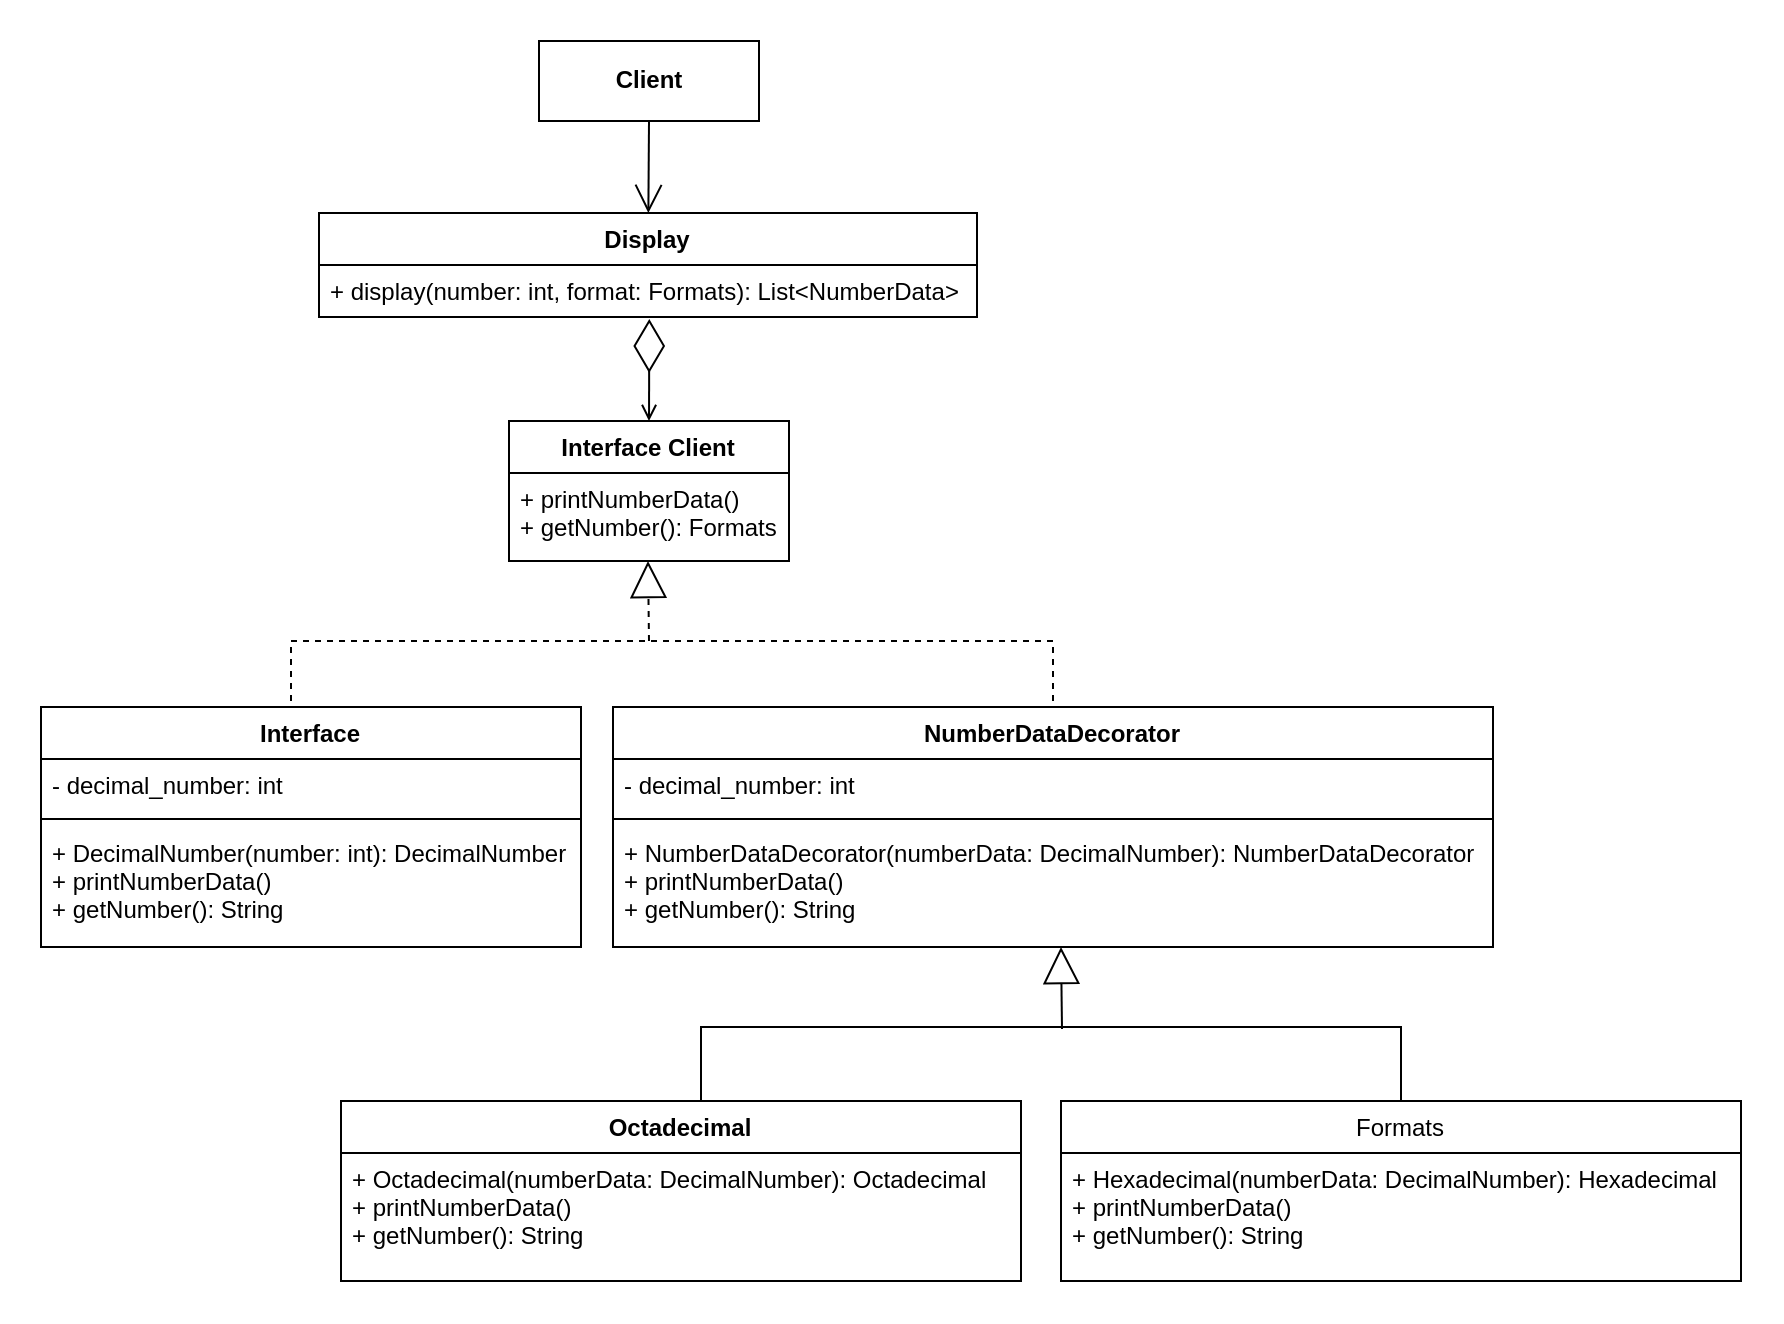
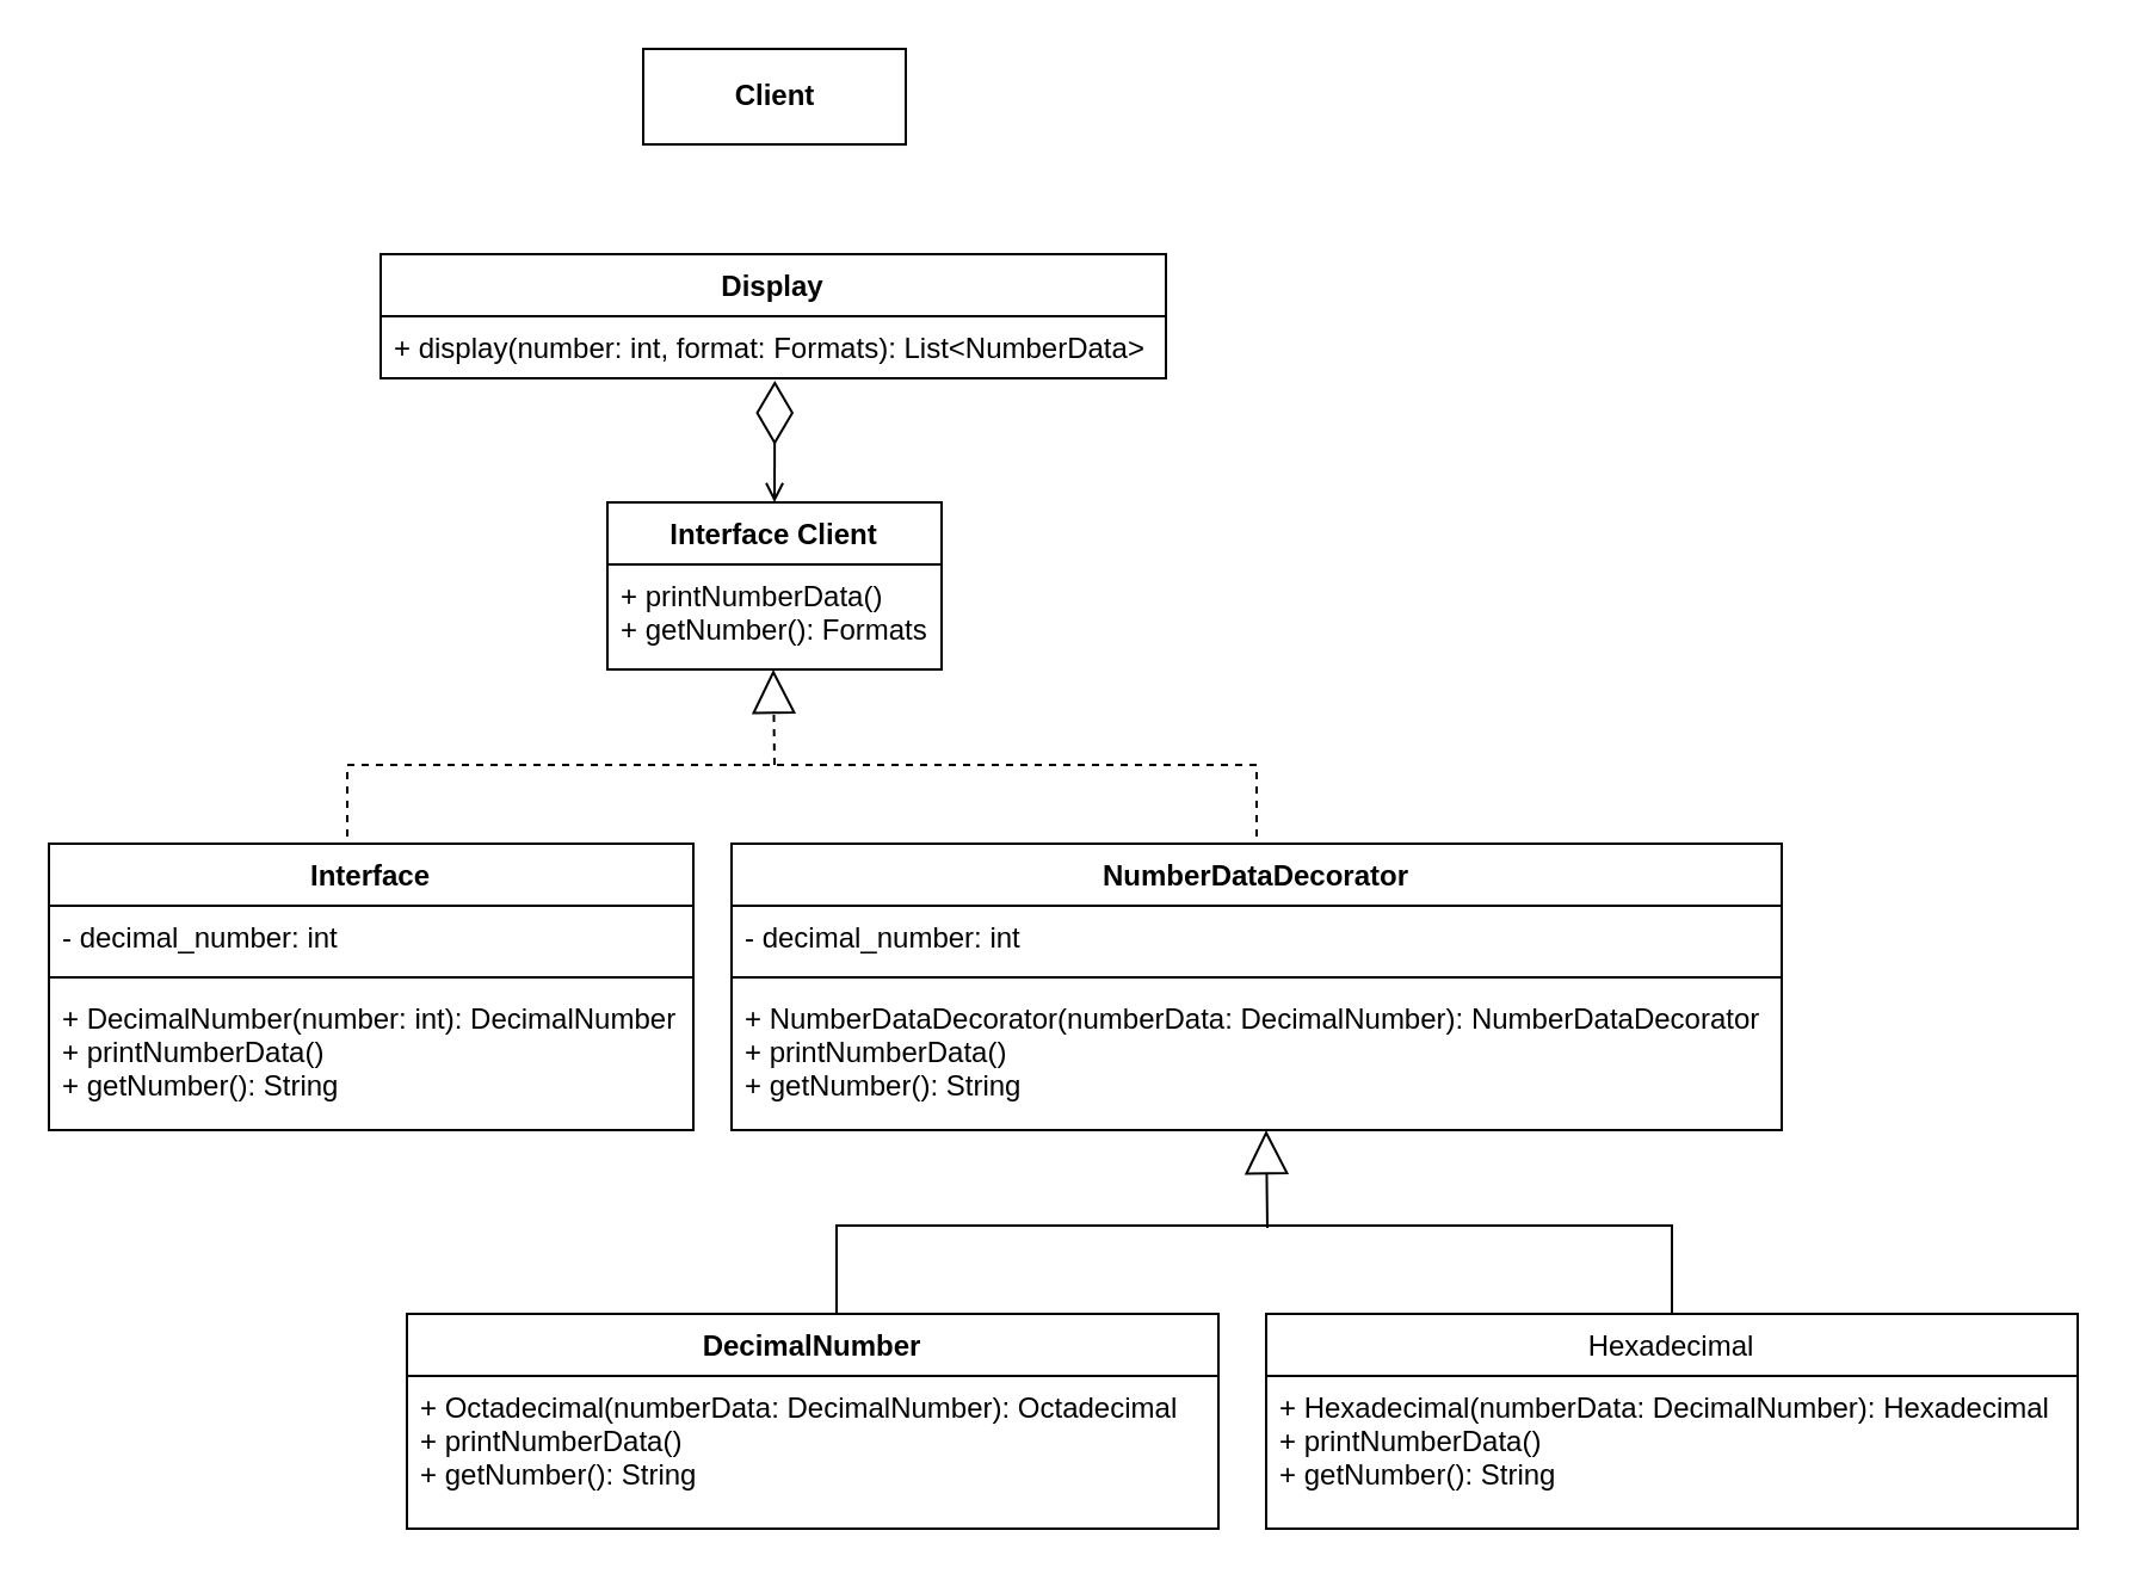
  <mxCell id="0" />
  <mxCell id="1" parent="0" />
  <mxCell id="2" value="&lt;b&gt;Client&lt;/b&gt;" style="html=1;" vertex="1" parent="1"><mxGeometry x="269" y="20" width="110" height="40" as="geometry" /></mxCell>
  <mxCell id="3" value="Display" style="swimlane;fontStyle=1;childLayout=stackLayout;horizontal=1;startSize=26;fillColor=none;horizontalStack=0;resizeParent=1;resizeParentMax=0;resizeLast=0;collapsible=1;marginBottom=0;" vertex="1" parent="1"><mxGeometry x="159" y="106" width="329" height="52" as="geometry" /></mxCell>
  <mxCell id="4" value="+ display(number: int, format: Formats): List&lt;NumberData&gt;" style="text;strokeColor=none;fillColor=none;align=left;verticalAlign=top;spacingLeft=4;spacingRight=4;overflow=hidden;rotatable=0;points=[[0,0.5],[1,0.5]];portConstraint=eastwest;" vertex="1" parent="3"><mxGeometry y="26" width="329" height="26" as="geometry" /></mxCell>
  <mxCell id="5" value="Interface Client" style="swimlane;fontStyle=1;childLayout=stackLayout;horizontal=1;startSize=26;fillColor=none;horizontalStack=0;resizeParent=1;resizeParentMax=0;resizeLast=0;collapsible=1;marginBottom=0;" vertex="1" parent="1"><mxGeometry x="254" y="210" width="140" height="70" as="geometry" /></mxCell>
  <mxCell id="6" value="+ printNumberData()&#10;+ getNumber(): Formats&#10;" style="text;strokeColor=none;fillColor=none;align=left;verticalAlign=top;spacingLeft=4;spacingRight=4;overflow=hidden;rotatable=0;points=[[0,0.5],[1,0.5]];portConstraint=eastwest;" vertex="1" parent="5"><mxGeometry y="26" width="140" height="44" as="geometry" /></mxCell>
  <mxCell id="7" value="NumberDataDecorator" style="swimlane;fontStyle=1;align=center;verticalAlign=top;childLayout=stackLayout;horizontal=1;startSize=26;horizontalStack=0;resizeParent=1;resizeParentMax=0;resizeLast=0;collapsible=1;marginBottom=0;" vertex="1" parent="1"><mxGeometry x="306" y="353" width="440" height="120" as="geometry" /></mxCell>
  <mxCell id="8" value="- decimal_number: int" style="text;strokeColor=none;fillColor=none;align=left;verticalAlign=top;spacingLeft=4;spacingRight=4;overflow=hidden;rotatable=0;points=[[0,0.5],[1,0.5]];portConstraint=eastwest;" vertex="1" parent="7"><mxGeometry y="26" width="440" height="26" as="geometry" /></mxCell>
  <mxCell id="9" value="" style="line;strokeWidth=1;fillColor=none;align=left;verticalAlign=middle;spacingTop=-1;spacingLeft=3;spacingRight=3;rotatable=0;labelPosition=right;points=[];portConstraint=eastwest;" vertex="1" parent="7"><mxGeometry y="52" width="440" height="8" as="geometry" /></mxCell>
  <mxCell id="10" value="+ NumberDataDecorator(numberData: DecimalNumber): NumberDataDecorator&#10;+ printNumberData()&#10;+ getNumber(): String&#10;" style="text;strokeColor=none;fillColor=none;align=left;verticalAlign=top;spacingLeft=4;spacingRight=4;overflow=hidden;rotatable=0;points=[[0,0.5],[1,0.5]];portConstraint=eastwest;" vertex="1" parent="7"><mxGeometry y="60" width="440" height="60" as="geometry" /></mxCell>
  <mxCell id="11" value="" style="endArrow=diamondThin;endFill=0;endSize=24;html=1;exitX=0.5;exitY=0;exitDx=0;exitDy=0;startArrow=open;startFill=0;entryX=0.502;entryY=1.038;entryDx=0;entryDy=0;entryPerimeter=0;" edge="1" parent="1" source="5" target="4"><mxGeometry width="160" relative="1" as="geometry"><mxPoint x="240" y="280" as="sourcePoint" /><mxPoint x="323.574" y="184" as="targetPoint" /></mxGeometry></mxCell>
- <mxCell id="12" value="" style="endArrow=open;endFill=1;endSize=12;html=1;exitX=0.5;exitY=1;exitDx=0;exitDy=0;" edge="1" parent="1" source="2" target="3"><mxGeometry width="160" relative="1" as="geometry"><mxPoint x="240" y="280" as="sourcePoint" /><mxPoint x="400" y="280" as="targetPoint" /></mxGeometry></mxCell>
  <mxCell id="13" value="" style="endArrow=block;endSize=16;endFill=0;html=1;dashed=1;" edge="1" parent="1"><mxGeometry width="160" relative="1" as="geometry"><mxPoint x="324" y="320" as="sourcePoint" /><mxPoint x="323.5" y="280" as="targetPoint" /></mxGeometry></mxCell>
  <mxCell id="14" value="" style="endArrow=none;html=1;edgeStyle=orthogonalEdgeStyle;dashed=1;entryX=0.5;entryY=0;entryDx=0;entryDy=0;exitX=0.5;exitY=0;exitDx=0;exitDy=0;rounded=0;" edge="1" parent="1" target="7"><mxGeometry relative="1" as="geometry"><mxPoint x="145" y="350" as="sourcePoint" /><mxPoint x="506" y="320" as="targetPoint" /><Array as="points"><mxPoint x="145" y="320" /><mxPoint x="526" y="320" /></Array></mxGeometry></mxCell>
  <mxCell id="15" value="" style="endArrow=block;endSize=16;endFill=0;html=1;" edge="1" parent="1"><mxGeometry width="160" relative="1" as="geometry"><mxPoint x="530.5" y="514" as="sourcePoint" /><mxPoint x="530" y="473" as="targetPoint" /></mxGeometry></mxCell>
  <mxCell id="16" value="" style="endArrow=none;html=1;edgeStyle=orthogonalEdgeStyle;rounded=0;" edge="1" parent="1" target="23"><mxGeometry relative="1" as="geometry"><mxPoint x="350" y="550" as="sourcePoint" /><mxPoint x="709" y="546" as="targetPoint" /><Array as="points"><mxPoint x="350" y="513" /><mxPoint x="700" y="513" /></Array></mxGeometry></mxCell>
  <mxCell id="17" value="Interface" style="swimlane;fontStyle=1;align=center;verticalAlign=top;childLayout=stackLayout;horizontal=1;startSize=26;horizontalStack=0;resizeParent=1;resizeParentMax=0;resizeLast=0;collapsible=1;marginBottom=0;" vertex="1" parent="1"><mxGeometry x="20" y="353" width="270" height="120" as="geometry" /></mxCell>
  <mxCell id="18" value="- decimal_number: int" style="text;strokeColor=none;fillColor=none;align=left;verticalAlign=top;spacingLeft=4;spacingRight=4;overflow=hidden;rotatable=0;points=[[0,0.5],[1,0.5]];portConstraint=eastwest;" vertex="1" parent="17"><mxGeometry y="26" width="270" height="26" as="geometry" /></mxCell>
  <mxCell id="19" value="" style="line;strokeWidth=1;fillColor=none;align=left;verticalAlign=middle;spacingTop=-1;spacingLeft=3;spacingRight=3;rotatable=0;labelPosition=right;points=[];portConstraint=eastwest;" vertex="1" parent="17"><mxGeometry y="52" width="270" height="8" as="geometry" /></mxCell>
  <mxCell id="20" value="+ DecimalNumber(number: int): DecimalNumber&#10;+ printNumberData()&#10;+ getNumber(): String&#10;" style="text;strokeColor=none;fillColor=none;align=left;verticalAlign=top;spacingLeft=4;spacingRight=4;overflow=hidden;rotatable=0;points=[[0,0.5],[1,0.5]];portConstraint=eastwest;" vertex="1" parent="17"><mxGeometry y="60" width="270" height="60" as="geometry" /></mxCell>
- <mxCell id="21" value="Octadecimal" style="swimlane;fontStyle=1;childLayout=stackLayout;horizontal=1;startSize=26;fillColor=none;horizontalStack=0;resizeParent=1;resizeParentMax=0;resizeLast=0;collapsible=1;marginBottom=0;" vertex="1" parent="1"><mxGeometry x="170" y="550" width="340" height="90" as="geometry" /></mxCell>
+ <mxCell id="21" value="DecimalNumber" style="swimlane;fontStyle=1;childLayout=stackLayout;horizontal=1;startSize=26;fillColor=none;horizontalStack=0;resizeParent=1;resizeParentMax=0;resizeLast=0;collapsible=1;marginBottom=0;" vertex="1" parent="1"><mxGeometry x="170" y="550" width="340" height="90" as="geometry" /></mxCell>
  <mxCell id="22" value="+ Octadecimal(numberData: DecimalNumber): Octadecimal&#10;+ printNumberData()&#10;+ getNumber(): String&#10;" style="text;strokeColor=none;fillColor=none;align=left;verticalAlign=top;spacingLeft=4;spacingRight=4;overflow=hidden;rotatable=0;points=[[0,0.5],[1,0.5]];portConstraint=eastwest;" vertex="1" parent="21"><mxGeometry y="26" width="340" height="64" as="geometry" /></mxCell>
- <mxCell id="23" value="Formats" style="swimlane;fontStyle=0;childLayout=stackLayout;horizontal=1;startSize=26;fillColor=none;horizontalStack=0;resizeParent=1;resizeParentMax=0;resizeLast=0;collapsible=1;marginBottom=0;" vertex="1" parent="1"><mxGeometry x="530" y="550" width="340" height="90" as="geometry" /></mxCell>
+ <mxCell id="23" value="Hexadecimal" style="swimlane;fontStyle=0;childLayout=stackLayout;horizontal=1;startSize=26;fillColor=none;horizontalStack=0;resizeParent=1;resizeParentMax=0;resizeLast=0;collapsible=1;marginBottom=0;" vertex="1" parent="1"><mxGeometry x="530" y="550" width="340" height="90" as="geometry" /></mxCell>
  <mxCell id="24" value="+ Hexadecimal(numberData: DecimalNumber): Hexadecimal&#10;+ printNumberData()&#10;+ getNumber(): String&#10;" style="text;strokeColor=none;fillColor=none;align=left;verticalAlign=top;spacingLeft=4;spacingRight=4;overflow=hidden;rotatable=0;points=[[0,0.5],[1,0.5]];portConstraint=eastwest;" vertex="1" parent="23"><mxGeometry y="26" width="340" height="64" as="geometry" /></mxCell>
